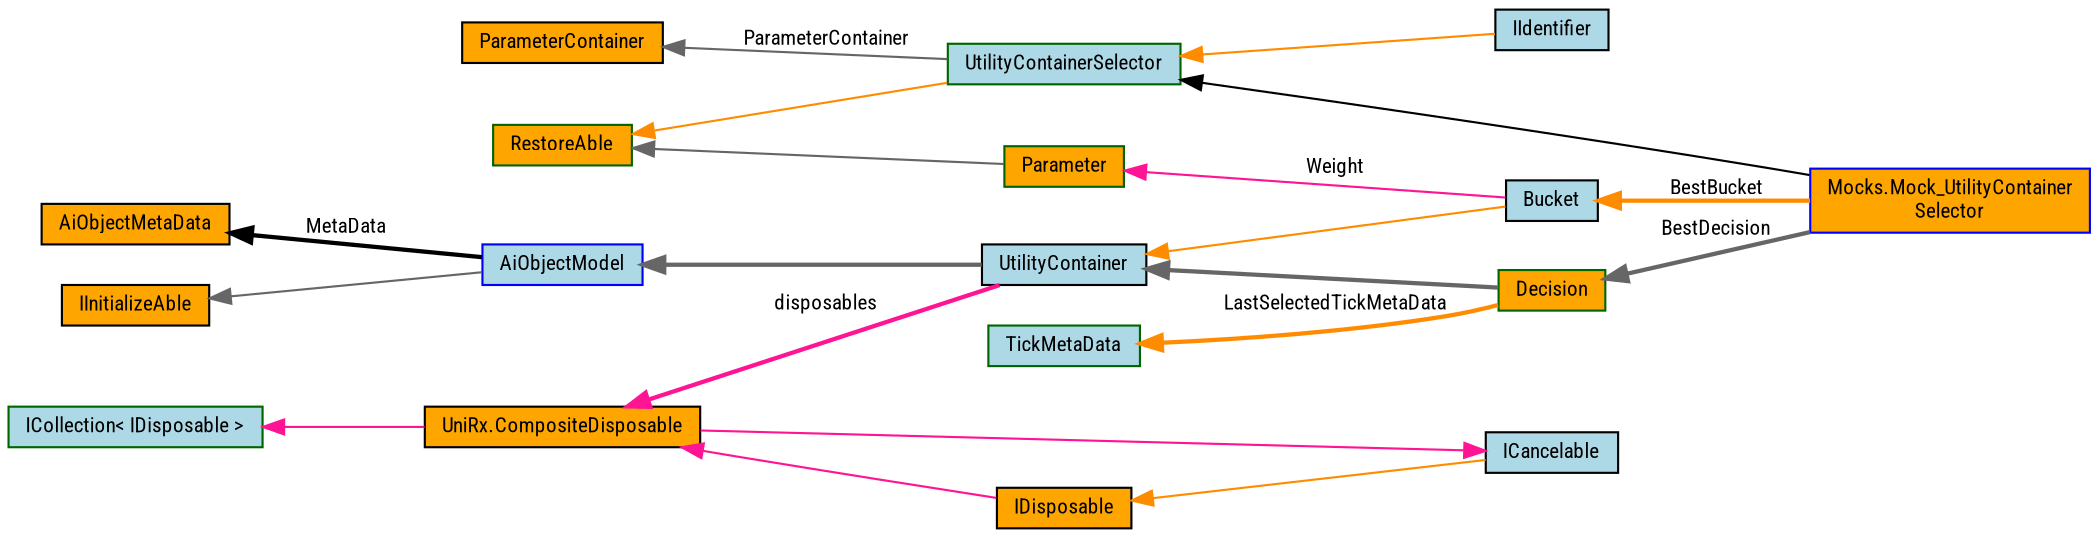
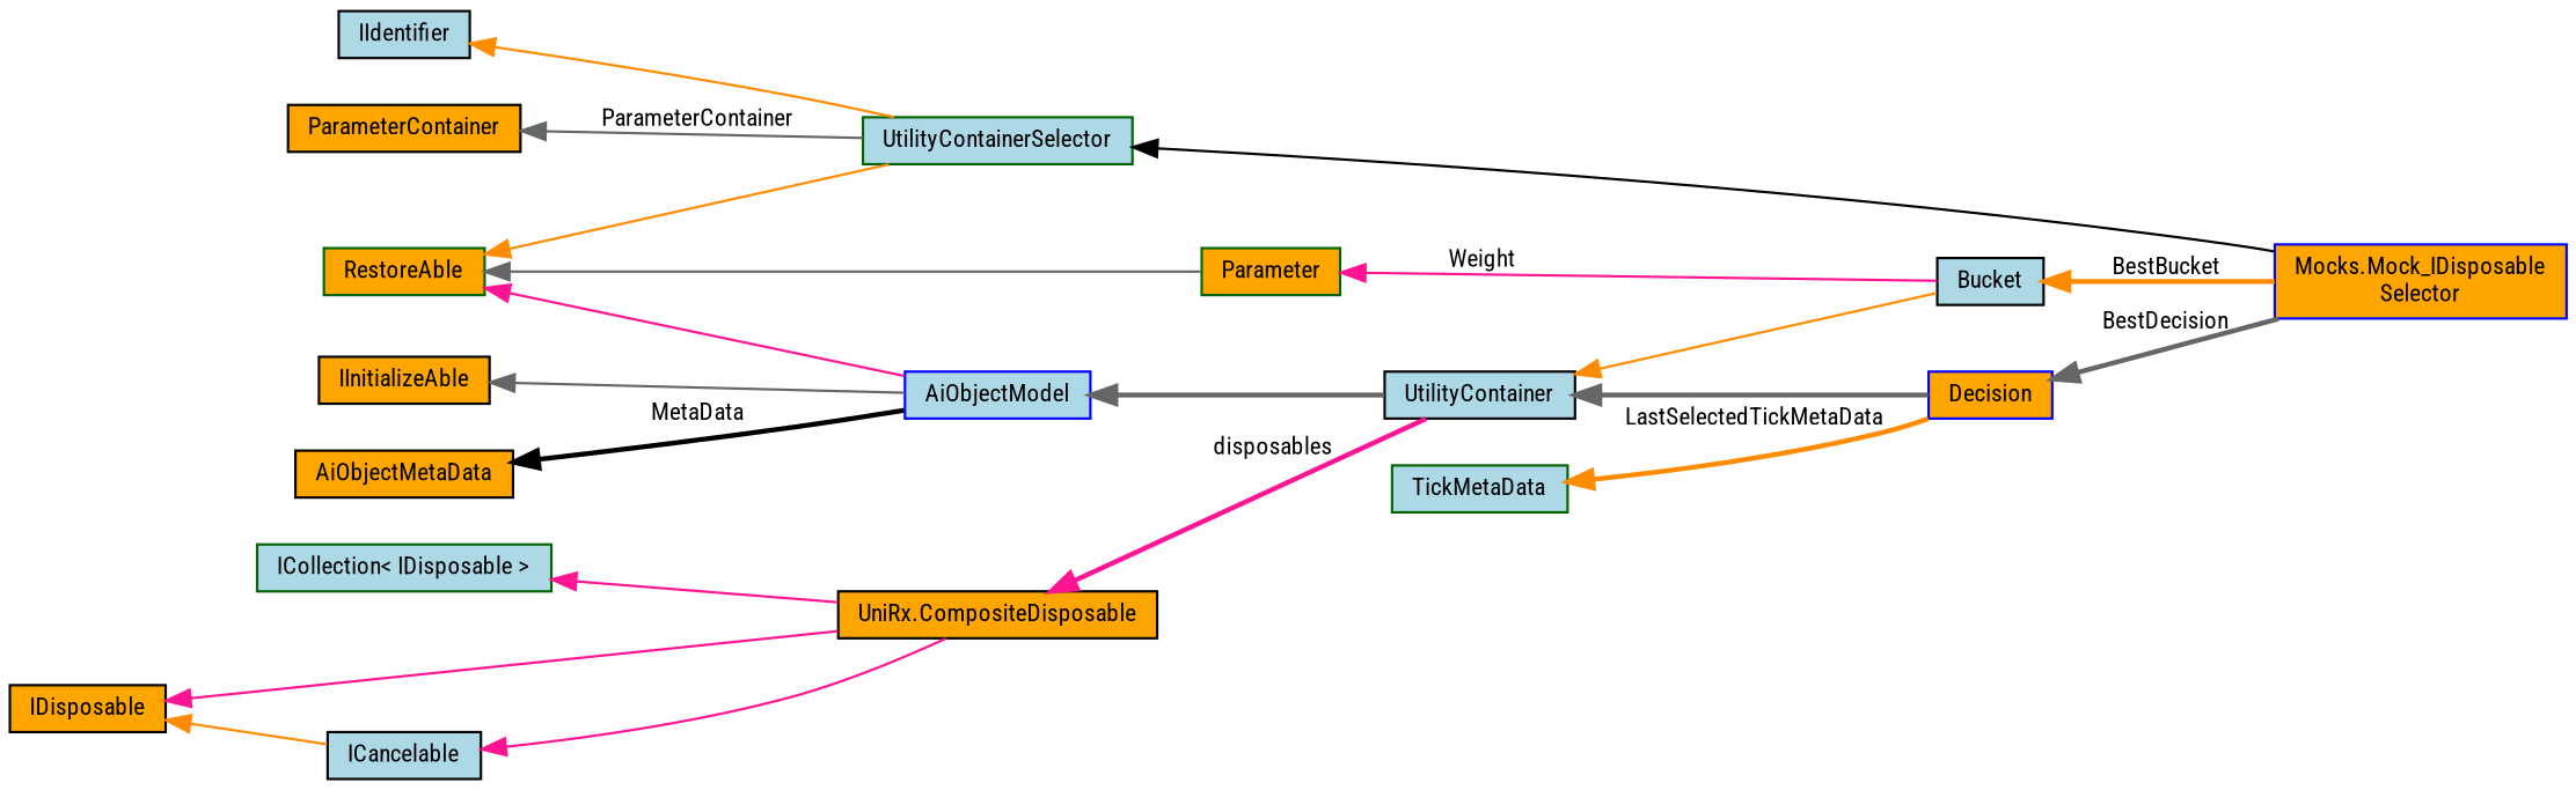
  digraph {
    fontname="Roboto Condensed"
    rankdir=LR
    node [color=black fillcolor=orange fontname="Roboto Condensed" fontsize=10 shape=record style=filled]
    edge [color=darkorange dir=back fontname="Roboto Condensed" fontsize=10 labelfontname=Helvetica labelfontsize=10 style=solid]
-   n1 [color=blue fontcolor=black height=0.2 label="Mocks.Mock_UtilityContainer\lSelector" width=0.4]
+   n1 [color=blue fontcolor=black height=0.2 label="Mocks.Mock_IDisposable\lSelector" width=0.4]
    n2 [color=darkgreen fillcolor=lightblue height=0.2 label=UtilityContainerSelector width=0.4]
    n3 [color=darkgreen height=0.2 label=RestoreAble width=0.4]
    n4 [color=blue fillcolor=lightblue height=0.2 label=AiObjectModel width=0.4]
    n5 [color=darkgreen height=0.2 label=Parameter width=0.4]
    n6 [fillcolor=lightblue height=0.2 label=UtilityContainer width=0.4]
    n7 [fillcolor=lightblue height=0.2 label=Bucket width=0.4]
    n8 [fillcolor=lightblue height=0.2 label=IIdentifier width=0.4]
    n9 [height=0.2 label=ParameterContainer width=0.4]
-   n10 [color=darkgreen height=0.2 label=Decision width=0.4]
+   n10 [color=blue height=0.2 label=Decision width=0.4]
    n11 [height=0.2 label=IInitializeAble width=0.4]
    n12 [height=0.2 label=AiObjectMetaData width=0.4]
    n13 [height=0.2 label="UniRx.CompositeDisposable" width=0.4]
    n14 [color=darkgreen fillcolor=lightblue height=0.2 label="ICollection\< IDisposable \>" width=0.4]
    n15 [height=0.2 label=IDisposable width=0.4]
    n16 [fillcolor=lightblue height=0.2 label=ICancelable width=0.4]
    n17 [color=darkgreen fillcolor=lightblue height=0.2 label=TickMetaData width=0.4]
    n2 -> n1 [color=black]
    n3 -> n2
+   n3 -> n4 [color=deeppink]
    n3 -> n5 [color=gray40]
    n4 -> n6 [color=gray40 style=bold]
    n5 -> n7 [color=deeppink label=" Weight"]
    n6 -> n7
    n6 -> n10 [color=gray40 style=bold]
    n7 -> n1 [label=" BestBucket" style=bold]
-   n2 -> n8
+   n8 -> n2
    n9 -> n2 [color=gray40 label=" ParameterContainer"]
    n10 -> n1 [color=gray40 label=" BestDecision" style=bold]
    n11 -> n4 [color=gray40]
    n12 -> n4 [color=black label=" MetaData" style=bold]
    n13 -> n6 [color=deeppink label=" disposables" style=bold]
    n14 -> n13 [color=deeppink]
-   n13 -> n15 [color=deeppink]
+   n15 -> n13 [color=deeppink]
    n15 -> n16
    n16 -> n13 [color=deeppink]
    n17 -> n10 [label=" LastSelectedTickMetaData" style=bold]
  }
